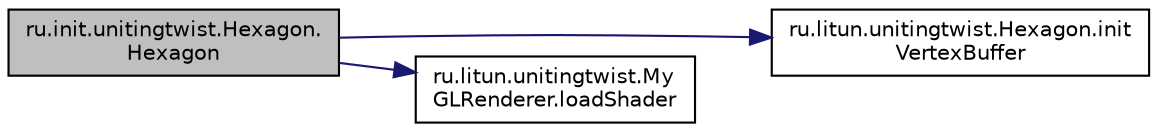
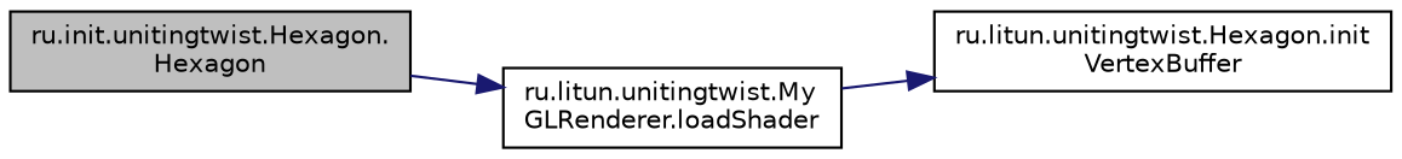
  digraph {
    rankdir=LR
    node [color=black fillcolor=white fontname=Helvetica fontsize=10 shape=record style=filled]
    edge [color=midnightblue fontname=Helvetica fontsize=10 labelfontname=Helvetica labelfontsize=10 style=solid]
    n1 [fillcolor=grey75 fontcolor=black height=0.2 label="ru.init.unitingtwist.Hexagon.\lHexagon" width=0.4]
    n2 [height=0.2 label="ru.litun.unitingtwist.Hexagon.init\lVertexBuffer" width=0.4]
    n3 [height=0.2 label="ru.litun.unitingtwist.My\lGLRenderer.loadShader" width=0.4]
-   n1 -> n2
+   n3 -> n2
    n1 -> n3
  }
